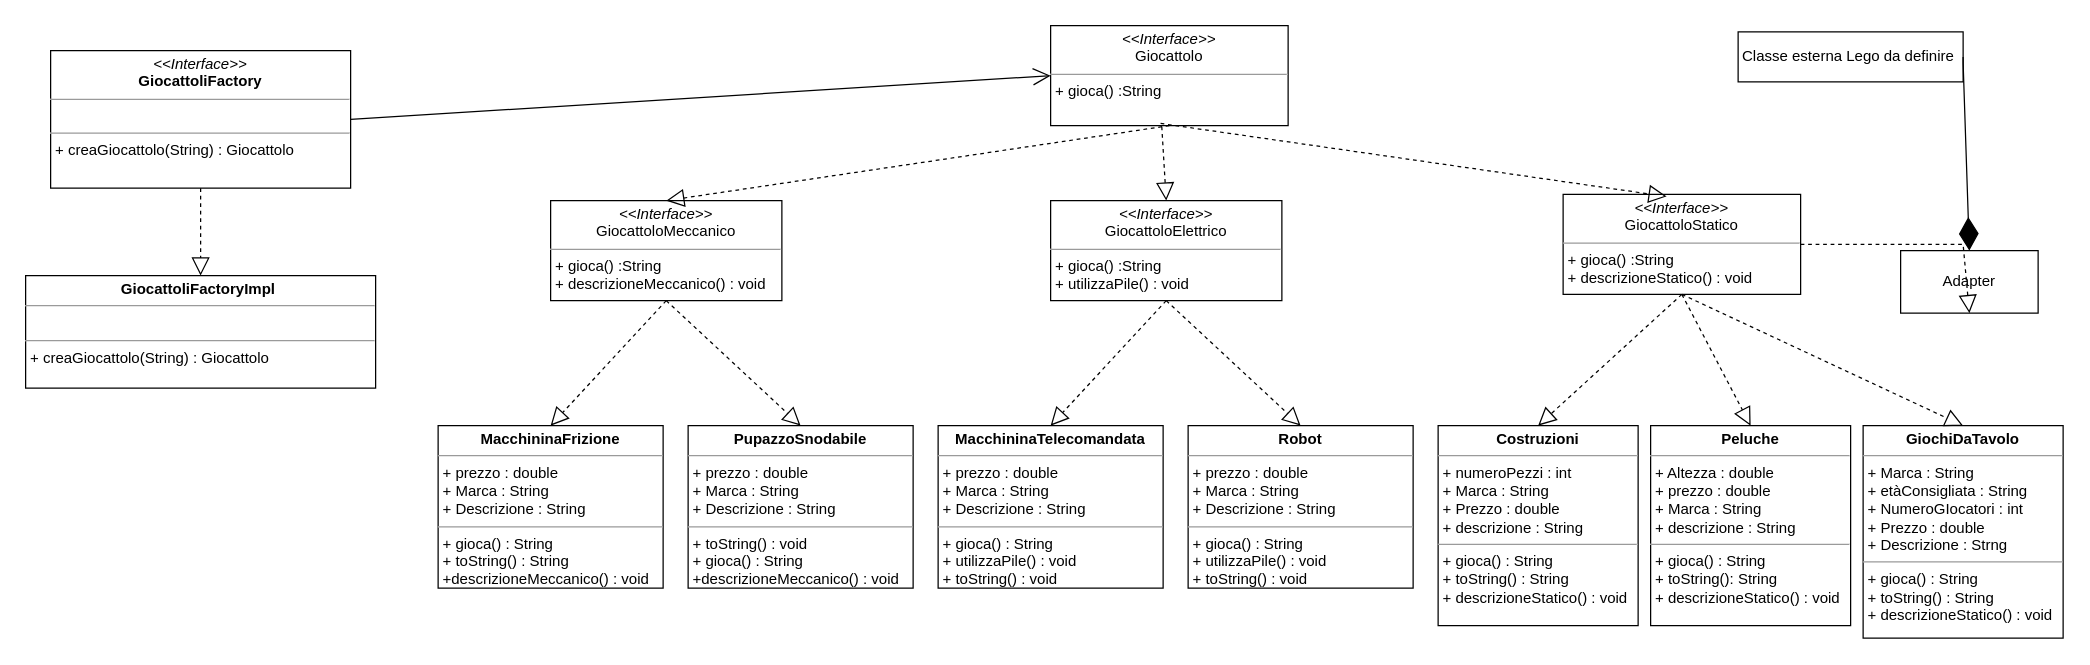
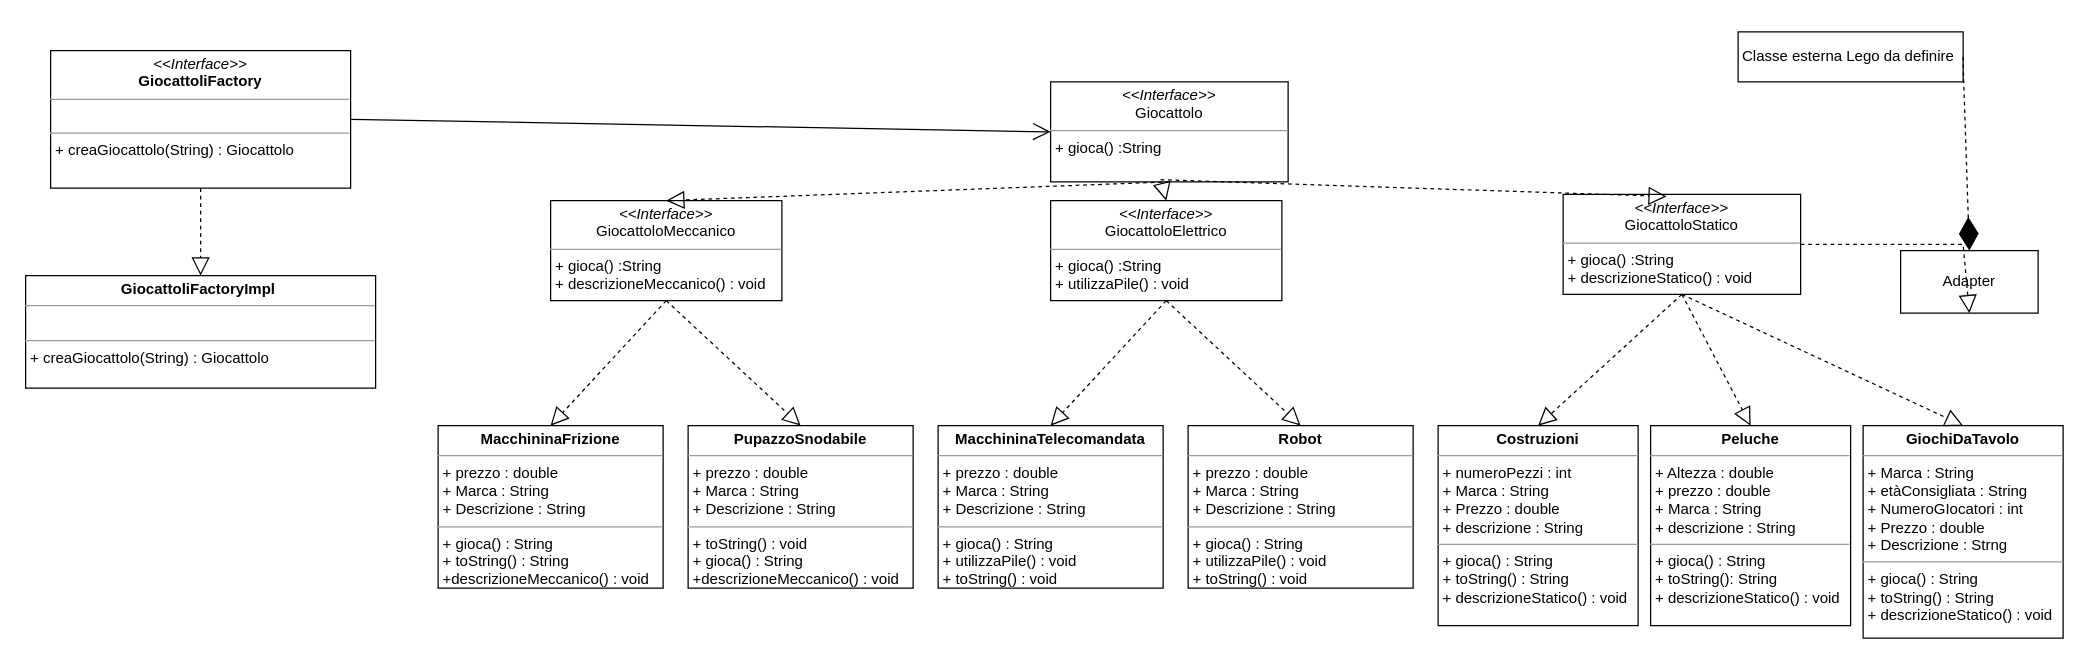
  <mxCell id="0" />
  <mxCell id="1" parent="0" />
  <mxCell id="2" value="&lt;p style=&quot;margin:0px;margin-top:4px;text-align:center;&quot;&gt;&lt;i&gt;&amp;lt;&amp;lt;Interface&amp;gt;&amp;gt;&lt;/i&gt;&lt;br&gt;GiocattoloStatico&lt;/p&gt;&lt;hr size=&quot;1&quot;&gt;&lt;p style=&quot;margin:0px;margin-left:4px;&quot;&gt;+ gioca() :String&lt;/p&gt;&lt;p style=&quot;margin:0px;margin-left:4px;&quot;&gt;+ descrizioneStatico() : void&lt;/p&gt;" style="verticalAlign=top;align=left;overflow=fill;fontSize=12;fontFamily=Helvetica;html=1;whiteSpace=wrap;" vertex="1" parent="1"><mxGeometry x="1250" y="155" width="190" height="80" as="geometry" /></mxCell>
  <mxCell id="3" value="&lt;p style=&quot;margin:0px;margin-top:4px;text-align:center;&quot;&gt;&lt;b&gt;Costruzioni&lt;/b&gt;&lt;/p&gt;&lt;hr size=&quot;1&quot;&gt;&lt;p style=&quot;margin:0px;margin-left:4px;&quot;&gt;+ numeroPezzi : int&lt;/p&gt;&lt;p style=&quot;margin:0px;margin-left:4px;&quot;&gt;+ Marca : String&lt;/p&gt;&lt;p style=&quot;margin:0px;margin-left:4px;&quot;&gt;+ Prezzo : double&lt;/p&gt;&lt;p style=&quot;margin:0px;margin-left:4px;&quot;&gt;+ descrizione : String&lt;/p&gt;&lt;hr size=&quot;1&quot;&gt;&lt;p style=&quot;margin:0px;margin-left:4px;&quot;&gt;+ gioca() : String&lt;/p&gt;&lt;p style=&quot;margin:0px;margin-left:4px;&quot;&gt;+ toString() : String&lt;/p&gt;&lt;p style=&quot;margin:0px;margin-left:4px;&quot;&gt;+ descrizioneStatico() : void&lt;br&gt;&lt;/p&gt;" style="verticalAlign=top;align=left;overflow=fill;fontSize=12;fontFamily=Helvetica;html=1;whiteSpace=wrap;" vertex="1" parent="1"><mxGeometry x="1150" y="340" width="160" height="160" as="geometry" /></mxCell>
  <mxCell id="4" value="&lt;p style=&quot;margin:0px;margin-top:4px;text-align:center;&quot;&gt;&lt;b&gt;Peluche&lt;/b&gt;&lt;/p&gt;&lt;hr size=&quot;1&quot;&gt;&lt;p style=&quot;margin:0px;margin-left:4px;&quot;&gt;+ Altezza : double&lt;/p&gt;&lt;p style=&quot;margin:0px;margin-left:4px;&quot;&gt;+ prezzo : double&lt;/p&gt;&lt;p style=&quot;margin:0px;margin-left:4px;&quot;&gt;+ Marca : String&lt;/p&gt;&lt;p style=&quot;margin:0px;margin-left:4px;&quot;&gt;+ descrizione : String&lt;/p&gt;&lt;hr size=&quot;1&quot;&gt;&lt;p style=&quot;margin:0px;margin-left:4px;&quot;&gt;+ gioca() : String&lt;/p&gt;&lt;p style=&quot;margin:0px;margin-left:4px;&quot;&gt;+ toString(): String&lt;/p&gt;&lt;p style=&quot;margin:0px;margin-left:4px;&quot;&gt;+ descrizioneStatico() : void&lt;br&gt;&lt;/p&gt;" style="verticalAlign=top;align=left;overflow=fill;fontSize=12;fontFamily=Helvetica;html=1;whiteSpace=wrap;" vertex="1" parent="1"><mxGeometry x="1320" y="340" width="160" height="160" as="geometry" /></mxCell>
  <mxCell id="5" value="&lt;p style=&quot;margin:0px;margin-top:4px;text-align:center;&quot;&gt;&lt;b&gt;GiochiDaTavolo&lt;/b&gt;&lt;/p&gt;&lt;hr size=&quot;1&quot;&gt;&lt;p style=&quot;margin:0px;margin-left:4px;&quot;&gt;+ Marca : String&lt;/p&gt;&lt;p style=&quot;margin:0px;margin-left:4px;&quot;&gt;+ etàConsigliata : String&lt;/p&gt;&lt;p style=&quot;margin:0px;margin-left:4px;&quot;&gt;+ NumeroGIocatori : int&lt;/p&gt;&lt;p style=&quot;margin:0px;margin-left:4px;&quot;&gt;+ Prezzo : double&lt;/p&gt;&lt;p style=&quot;margin:0px;margin-left:4px;&quot;&gt;+ Descrizione : Strng&lt;/p&gt;&lt;hr size=&quot;1&quot;&gt;&lt;p style=&quot;margin:0px;margin-left:4px;&quot;&gt;+ gioca() : String&lt;/p&gt;&lt;p style=&quot;margin:0px;margin-left:4px;&quot;&gt;+ toString() : String&lt;/p&gt;&lt;p style=&quot;margin:0px;margin-left:4px;&quot;&gt;+ descrizioneStatico() : void&lt;br&gt;&lt;/p&gt;" style="verticalAlign=top;align=left;overflow=fill;fontSize=12;fontFamily=Helvetica;html=1;whiteSpace=wrap;" vertex="1" parent="1"><mxGeometry x="1490" y="340" width="160" height="170" as="geometry" /></mxCell>
  <mxCell id="6" value="" style="endArrow=block;dashed=1;endFill=0;endSize=12;html=1;rounded=0;exitX=0.5;exitY=1;exitDx=0;exitDy=0;entryX=0.5;entryY=0;entryDx=0;entryDy=0;" edge="1" parent="1" source="2" target="5"><mxGeometry width="160" relative="1" as="geometry"><mxPoint x="1320" y="135" as="sourcePoint" /><mxPoint x="1480" y="135" as="targetPoint" /></mxGeometry></mxCell>
  <mxCell id="7" value="" style="endArrow=block;dashed=1;endFill=0;endSize=12;html=1;rounded=0;exitX=0.5;exitY=1;exitDx=0;exitDy=0;entryX=0.5;entryY=0;entryDx=0;entryDy=0;" edge="1" parent="1" source="2" target="4"><mxGeometry width="160" relative="1" as="geometry"><mxPoint x="1280" y="305" as="sourcePoint" /><mxPoint x="1440" y="305" as="targetPoint" /></mxGeometry></mxCell>
  <mxCell id="8" value="" style="endArrow=block;dashed=1;endFill=0;endSize=12;html=1;rounded=0;exitX=0.5;exitY=1;exitDx=0;exitDy=0;entryX=0.5;entryY=0;entryDx=0;entryDy=0;" edge="1" parent="1" source="2" target="3"><mxGeometry width="160" relative="1" as="geometry"><mxPoint x="1280" y="305" as="sourcePoint" /><mxPoint x="1230" y="335" as="targetPoint" /></mxGeometry></mxCell>
  <mxCell id="9" value="&lt;p style=&quot;margin:0px;margin-top:4px;text-align:center;&quot;&gt;&lt;i&gt;&amp;lt;&amp;lt;Interface&amp;gt;&amp;gt;&lt;/i&gt;&lt;br&gt;&lt;b&gt;GiocattoliFactory&lt;/b&gt;&lt;/p&gt;&lt;hr size=&quot;1&quot;&gt;&lt;p style=&quot;margin:0px;margin-left:4px;&quot;&gt;&lt;br&gt;&lt;/p&gt;&lt;hr size=&quot;1&quot;&gt;&lt;p style=&quot;margin:0px;margin-left:4px;&quot;&gt;+ creaGiocattolo(String) : Giocattolo&lt;/p&gt;" style="verticalAlign=top;align=left;overflow=fill;fontSize=12;fontFamily=Helvetica;html=1;whiteSpace=wrap;" vertex="1" parent="1"><mxGeometry x="40" y="40" width="240" height="110" as="geometry" /></mxCell>
  <mxCell id="10" value="&lt;p style=&quot;margin:0px;margin-top:4px;text-align:center;&quot;&gt;&lt;b&gt;GiocattoliFactoryImpl&amp;nbsp;&lt;/b&gt;&lt;/p&gt;&lt;hr size=&quot;1&quot;&gt;&lt;p style=&quot;margin:0px;margin-left:4px;&quot;&gt;&lt;br&gt;&lt;/p&gt;&lt;hr size=&quot;1&quot;&gt;&lt;p style=&quot;margin:0px;margin-left:4px;&quot;&gt;&lt;span style=&quot;background-color: initial;&quot;&gt;+ creaGiocattolo(String) : Giocattolo&lt;/span&gt;&lt;br&gt;&lt;/p&gt;" style="verticalAlign=top;align=left;overflow=fill;fontSize=12;fontFamily=Helvetica;html=1;whiteSpace=wrap;" vertex="1" parent="1"><mxGeometry x="20" y="220" width="280" height="90" as="geometry" /></mxCell>
  <mxCell id="11" value="" style="endArrow=block;dashed=1;endFill=0;endSize=12;html=1;rounded=0;exitX=0.5;exitY=1;exitDx=0;exitDy=0;entryX=0.5;entryY=0;entryDx=0;entryDy=0;" edge="1" parent="1" source="9" target="10"><mxGeometry width="160" relative="1" as="geometry"><mxPoint x="235" y="150" as="sourcePoint" /><mxPoint x="60" y="260" as="targetPoint" /></mxGeometry></mxCell>
  <mxCell id="12" value="" style="endArrow=open;endFill=1;endSize=12;html=1;rounded=0;exitX=1;exitY=0.5;exitDx=0;exitDy=0;entryX=0;entryY=0.5;entryDx=0;entryDy=0;" edge="1" parent="1" source="9" target="13"><mxGeometry width="160" relative="1" as="geometry"><mxPoint x="390" y="330" as="sourcePoint" /><mxPoint x="550" y="330" as="targetPoint" /></mxGeometry></mxCell>
- <mxCell id="13" value="&lt;p style=&quot;margin:0px;margin-top:4px;text-align:center;&quot;&gt;&lt;i&gt;&amp;lt;&amp;lt;Interface&amp;gt;&amp;gt;&lt;/i&gt;&lt;br&gt;Giocattolo&lt;/p&gt;&lt;hr size=&quot;1&quot;&gt;&lt;p style=&quot;margin:0px;margin-left:4px;&quot;&gt;+ gioca() :String&lt;/p&gt;" style="verticalAlign=top;align=left;overflow=fill;fontSize=12;fontFamily=Helvetica;html=1;whiteSpace=wrap;" vertex="1" parent="1"><mxGeometry x="840" y="20" width="190" height="80" as="geometry" /></mxCell>
+ <mxCell id="13" value="&lt;p style=&quot;margin:0px;margin-top:4px;text-align:center;&quot;&gt;&lt;i&gt;&amp;lt;&amp;lt;Interface&amp;gt;&amp;gt;&lt;/i&gt;&lt;br&gt;Giocattolo&lt;/p&gt;&lt;hr size=&quot;1&quot;&gt;&lt;p style=&quot;margin:0px;margin-left:4px;&quot;&gt;+ gioca() :String&lt;/p&gt;" style="verticalAlign=top;align=left;overflow=fill;fontSize=12;fontFamily=Helvetica;html=1;whiteSpace=wrap;" vertex="1" parent="1"><mxGeometry x="840" y="65" width="190" height="80" as="geometry" /></mxCell>
  <mxCell id="14" value="" style="endArrow=block;dashed=1;endFill=0;endSize=12;html=1;rounded=0;exitX=0.463;exitY=0.978;exitDx=0;exitDy=0;entryX=0.436;entryY=0.021;entryDx=0;entryDy=0;exitPerimeter=0;entryPerimeter=0;" edge="1" parent="1" source="13" target="2"><mxGeometry width="160" relative="1" as="geometry"><mxPoint x="545" y="100" as="sourcePoint" /><mxPoint x="430" y="200" as="targetPoint" /></mxGeometry></mxCell>
  <mxCell id="15" value="&lt;p style=&quot;margin:0px;margin-top:4px;text-align:center;&quot;&gt;&lt;i&gt;&amp;lt;&amp;lt;Interface&amp;gt;&amp;gt;&lt;/i&gt;&lt;br&gt;GiocattoloMeccanico&lt;/p&gt;&lt;hr size=&quot;1&quot;&gt;&lt;p style=&quot;margin:0px;margin-left:4px;&quot;&gt;+ gioca() :String&lt;/p&gt;&lt;p style=&quot;margin:0px;margin-left:4px;&quot;&gt;+ descrizioneMeccanico() : void&lt;/p&gt;" style="verticalAlign=top;align=left;overflow=fill;fontSize=12;fontFamily=Helvetica;html=1;whiteSpace=wrap;" vertex="1" parent="1"><mxGeometry x="440" y="160" width="185" height="80" as="geometry" /></mxCell>
  <mxCell id="16" value="" style="endArrow=block;dashed=1;endFill=0;endSize=12;html=1;rounded=0;exitX=0.5;exitY=1;exitDx=0;exitDy=0;entryX=0.5;entryY=0;entryDx=0;entryDy=0;" edge="1" parent="1" source="15" target="18"><mxGeometry width="160" relative="1" as="geometry"><mxPoint x="500" y="140" as="sourcePoint" /><mxPoint x="750" y="340" as="targetPoint" /></mxGeometry></mxCell>
  <mxCell id="17" value="" style="endArrow=block;dashed=1;endFill=0;endSize=12;html=1;rounded=0;exitX=0.5;exitY=1;exitDx=0;exitDy=0;entryX=0.5;entryY=0;entryDx=0;entryDy=0;" edge="1" parent="1" source="13" target="15"><mxGeometry width="160" relative="1" as="geometry"><mxPoint x="818" y="88" as="sourcePoint" /><mxPoint x="513" y="162" as="targetPoint" /></mxGeometry></mxCell>
  <mxCell id="18" value="&lt;p style=&quot;margin:0px;margin-top:4px;text-align:center;&quot;&gt;&lt;b&gt;MacchininaFrizione&lt;/b&gt;&lt;/p&gt;&lt;hr size=&quot;1&quot;&gt;&lt;p style=&quot;margin:0px;margin-left:4px;&quot;&gt;+ prezzo : double&lt;/p&gt;&lt;p style=&quot;margin:0px;margin-left:4px;&quot;&gt;+ Marca : String&lt;/p&gt;&lt;p style=&quot;margin:0px;margin-left:4px;&quot;&gt;+ Descrizione : String&lt;/p&gt;&lt;hr size=&quot;1&quot;&gt;&lt;p style=&quot;margin:0px;margin-left:4px;&quot;&gt;+ gioca() : String&lt;/p&gt;&lt;p style=&quot;margin:0px;margin-left:4px;&quot;&gt;+ toString() : String&lt;/p&gt;&lt;p style=&quot;margin:0px;margin-left:4px;&quot;&gt;+descrizioneMeccanico() : void&lt;/p&gt;" style="verticalAlign=top;align=left;overflow=fill;fontSize=12;fontFamily=Helvetica;html=1;whiteSpace=wrap;" vertex="1" parent="1"><mxGeometry x="350" y="340" width="180" height="130" as="geometry" /></mxCell>
  <mxCell id="19" value="&lt;p style=&quot;margin:0px;margin-top:4px;text-align:center;&quot;&gt;&lt;b&gt;PupazzoSnodabile&lt;/b&gt;&lt;/p&gt;&lt;hr size=&quot;1&quot;&gt;&lt;p style=&quot;margin:0px;margin-left:4px;&quot;&gt;+ prezzo : double&lt;/p&gt;&lt;p style=&quot;margin:0px;margin-left:4px;&quot;&gt;+ Marca : String&lt;/p&gt;&lt;p style=&quot;margin:0px;margin-left:4px;&quot;&gt;+ Descrizione : String&lt;/p&gt;&lt;hr size=&quot;1&quot;&gt;&lt;p style=&quot;margin:0px;margin-left:4px;&quot;&gt;+ toString() : void&lt;/p&gt;&lt;p style=&quot;margin:0px;margin-left:4px;&quot;&gt;+ gioca() : String&lt;/p&gt;&lt;p style=&quot;margin:0px;margin-left:4px;&quot;&gt;+descrizioneMeccanico() : void&lt;/p&gt;" style="verticalAlign=top;align=left;overflow=fill;fontSize=12;fontFamily=Helvetica;html=1;whiteSpace=wrap;" vertex="1" parent="1"><mxGeometry x="550" y="340" width="180" height="130" as="geometry" /></mxCell>
  <mxCell id="20" value="" style="endArrow=block;dashed=1;endFill=0;endSize=12;html=1;rounded=0;entryX=0.5;entryY=0;entryDx=0;entryDy=0;exitX=0.5;exitY=1;exitDx=0;exitDy=0;" edge="1" parent="1" source="15" target="19"><mxGeometry width="160" relative="1" as="geometry"><mxPoint x="580" y="240" as="sourcePoint" /><mxPoint x="450" y="350" as="targetPoint" /></mxGeometry></mxCell>
  <mxCell id="21" value="&lt;p style=&quot;margin:0px;margin-top:4px;text-align:center;&quot;&gt;&lt;i&gt;&amp;lt;&amp;lt;Interface&amp;gt;&amp;gt;&lt;/i&gt;&lt;br&gt;GiocattoloElettrico&lt;/p&gt;&lt;hr size=&quot;1&quot;&gt;&lt;p style=&quot;margin:0px;margin-left:4px;&quot;&gt;+ gioca() :String&lt;/p&gt;&lt;p style=&quot;margin:0px;margin-left:4px;&quot;&gt;+ utilizzaPile() : void&lt;/p&gt;" style="verticalAlign=top;align=left;overflow=fill;fontSize=12;fontFamily=Helvetica;html=1;whiteSpace=wrap;" vertex="1" parent="1"><mxGeometry x="840" y="160" width="185" height="80" as="geometry" /></mxCell>
  <mxCell id="22" value="" style="endArrow=block;dashed=1;endFill=0;endSize=12;html=1;rounded=0;exitX=0.5;exitY=1;exitDx=0;exitDy=0;entryX=0.5;entryY=0;entryDx=0;entryDy=0;" edge="1" parent="1" source="21" target="23"><mxGeometry width="160" relative="1" as="geometry"><mxPoint x="900" y="140" as="sourcePoint" /><mxPoint x="1150" y="340" as="targetPoint" /><Array as="points" /></mxGeometry></mxCell>
  <mxCell id="23" value="&lt;p style=&quot;margin:0px;margin-top:4px;text-align:center;&quot;&gt;&lt;b&gt;MacchininaTelecomandata&lt;/b&gt;&lt;/p&gt;&lt;hr size=&quot;1&quot;&gt;&lt;p style=&quot;margin:0px;margin-left:4px;&quot;&gt;+ prezzo : double&lt;/p&gt;&lt;p style=&quot;margin:0px;margin-left:4px;&quot;&gt;+ Marca : String&lt;/p&gt;&lt;p style=&quot;margin:0px;margin-left:4px;&quot;&gt;+ Descrizione : String&lt;/p&gt;&lt;hr size=&quot;1&quot;&gt;&lt;p style=&quot;margin:0px;margin-left:4px;&quot;&gt;+ gioca() : String&lt;/p&gt;&lt;p style=&quot;margin:0px;margin-left:4px;&quot;&gt;+ utilizzaPile() : void&lt;/p&gt;&lt;p style=&quot;margin:0px;margin-left:4px;&quot;&gt;+ toString() : void&amp;nbsp;&lt;/p&gt;" style="verticalAlign=top;align=left;overflow=fill;fontSize=12;fontFamily=Helvetica;html=1;whiteSpace=wrap;" vertex="1" parent="1"><mxGeometry x="750" y="340" width="180" height="130" as="geometry" /></mxCell>
  <mxCell id="24" value="&lt;p style=&quot;margin:0px;margin-top:4px;text-align:center;&quot;&gt;&lt;b&gt;Robot&lt;/b&gt;&lt;/p&gt;&lt;hr size=&quot;1&quot;&gt;&lt;p style=&quot;margin:0px;margin-left:4px;&quot;&gt;+ prezzo : double&lt;/p&gt;&lt;p style=&quot;margin:0px;margin-left:4px;&quot;&gt;+ Marca : String&lt;/p&gt;&lt;p style=&quot;margin:0px;margin-left:4px;&quot;&gt;+ Descrizione : String&lt;/p&gt;&lt;hr size=&quot;1&quot;&gt;&lt;p style=&quot;margin:0px;margin-left:4px;&quot;&gt;+ gioca() : String&lt;/p&gt;&lt;p style=&quot;margin:0px;margin-left:4px;&quot;&gt;+ utilizzaPile() : void&lt;/p&gt;&lt;p style=&quot;margin:0px;margin-left:4px;&quot;&gt;+ toString() : void&lt;/p&gt;" style="verticalAlign=top;align=left;overflow=fill;fontSize=12;fontFamily=Helvetica;html=1;whiteSpace=wrap;" vertex="1" parent="1"><mxGeometry x="950" y="340" width="180" height="130" as="geometry" /></mxCell>
  <mxCell id="25" value="" style="endArrow=block;dashed=1;endFill=0;endSize=12;html=1;rounded=0;entryX=0.5;entryY=0;entryDx=0;entryDy=0;exitX=0.5;exitY=1;exitDx=0;exitDy=0;" edge="1" parent="1" source="21" target="24"><mxGeometry width="160" relative="1" as="geometry"><mxPoint x="980" y="240" as="sourcePoint" /><mxPoint x="850" y="350" as="targetPoint" /></mxGeometry></mxCell>
  <mxCell id="26" value="" style="endArrow=block;dashed=1;endFill=0;endSize=12;html=1;rounded=0;exitX=0.468;exitY=1.009;exitDx=0;exitDy=0;entryX=0.5;entryY=0;entryDx=0;entryDy=0;exitPerimeter=0;" edge="1" parent="1" source="13" target="21"><mxGeometry width="160" relative="1" as="geometry"><mxPoint x="825" y="90" as="sourcePoint" /><mxPoint x="1023" y="170" as="targetPoint" /></mxGeometry></mxCell>
  <mxCell id="27" value="Classe esterna Lego da definire&amp;nbsp;" style="html=1;whiteSpace=wrap;" vertex="1" parent="1"><mxGeometry x="1390" y="25" width="180" height="40" as="geometry" /></mxCell>
  <mxCell id="28" value="Adapter" style="html=1;whiteSpace=wrap;" vertex="1" parent="1"><mxGeometry x="1520" y="200" width="110" height="50" as="geometry" /></mxCell>
- <mxCell id="29" value="" style="endArrow=diamondThin;endFill=1;endSize=24;html=1;rounded=0;exitX=1;exitY=0.5;exitDx=0;exitDy=0;entryX=0.5;entryY=0;entryDx=0;entryDy=0;" edge="1" parent="1" source="27" target="28"><mxGeometry width="160" relative="1" as="geometry"><mxPoint x="1510" y="120" as="sourcePoint" /><mxPoint x="1670" y="120" as="targetPoint" /><Array as="points"><mxPoint x="1570" y="50" /></Array></mxGeometry></mxCell>
+ <mxCell id="29" value="" style="endArrow=diamondThin;endFill=1;endSize=24;html=1;rounded=0;exitX=1;exitY=0.5;exitDx=0;exitDy=0;entryX=0.5;entryY=0;entryDx=0;entryDy=0;dashed=1;" edge="1" parent="1" source="27" target="28"><mxGeometry width="160" relative="1" as="geometry"><mxPoint x="1510" y="120" as="sourcePoint" /><mxPoint x="1670" y="120" as="targetPoint" /><Array as="points"><mxPoint x="1570" y="50" /></Array></mxGeometry></mxCell>
  <mxCell id="30" value="" style="endArrow=block;dashed=1;endFill=0;endSize=12;html=1;rounded=0;exitX=1;exitY=0.5;exitDx=0;exitDy=0;entryX=0.5;entryY=1;entryDx=0;entryDy=0;" edge="1" parent="1" source="2" target="28"><mxGeometry width="160" relative="1" as="geometry"><mxPoint x="1510" y="120" as="sourcePoint" /><mxPoint x="1670" y="120" as="targetPoint" /><Array as="points"><mxPoint x="1570" y="195" /></Array></mxGeometry></mxCell>
